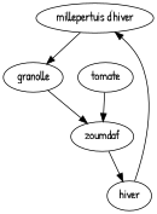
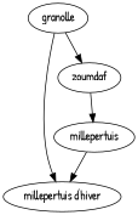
  digraph {
    fontname="Patrick Hand"
    node [fontname="Patrick Hand"]
    edge [fontname="Patrick Hand"]
    n1 [label="millepertuis d'hiver"]
    granolle
    zoumdaf
-   tomate
-   millepertuis [label=hiver]
-   n1 -> granolle
+   millepertuis
+   granolle -> n1
    granolle -> zoumdaf
    zoumdaf -> millepertuis
-   tomate -> zoumdaf
    millepertuis -> n1
  }
